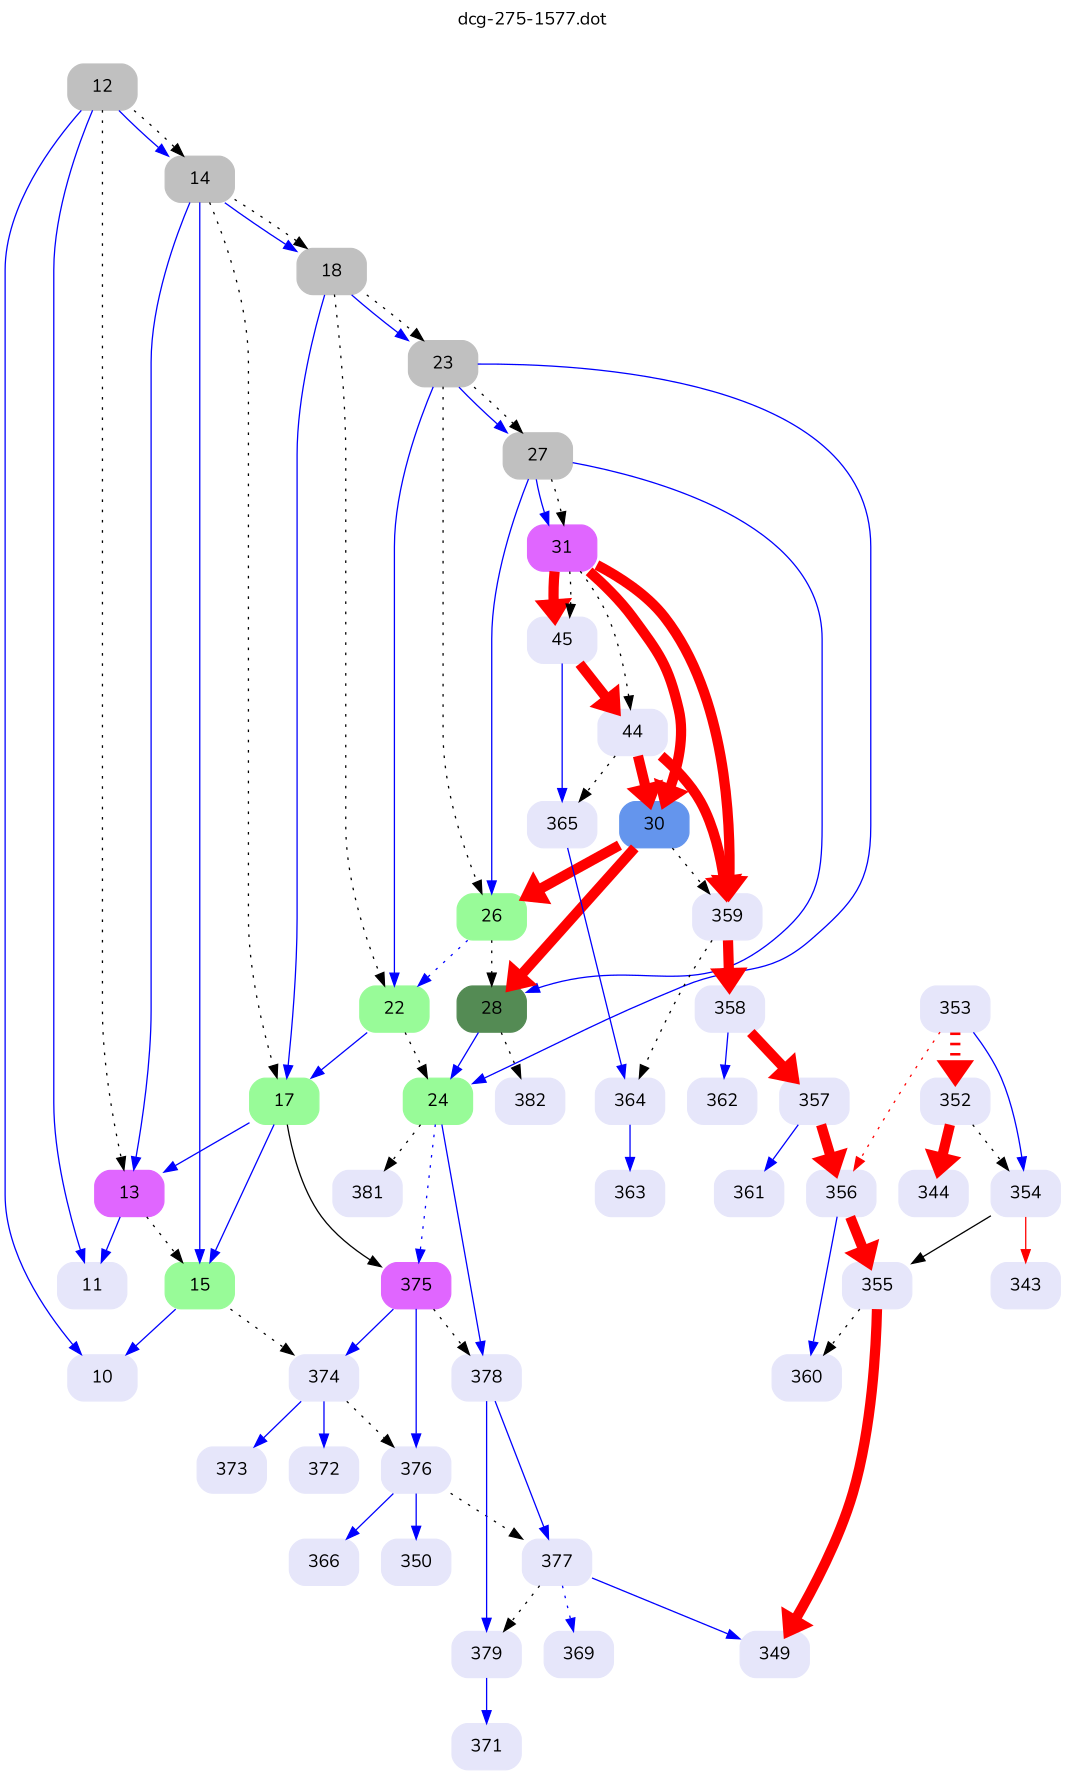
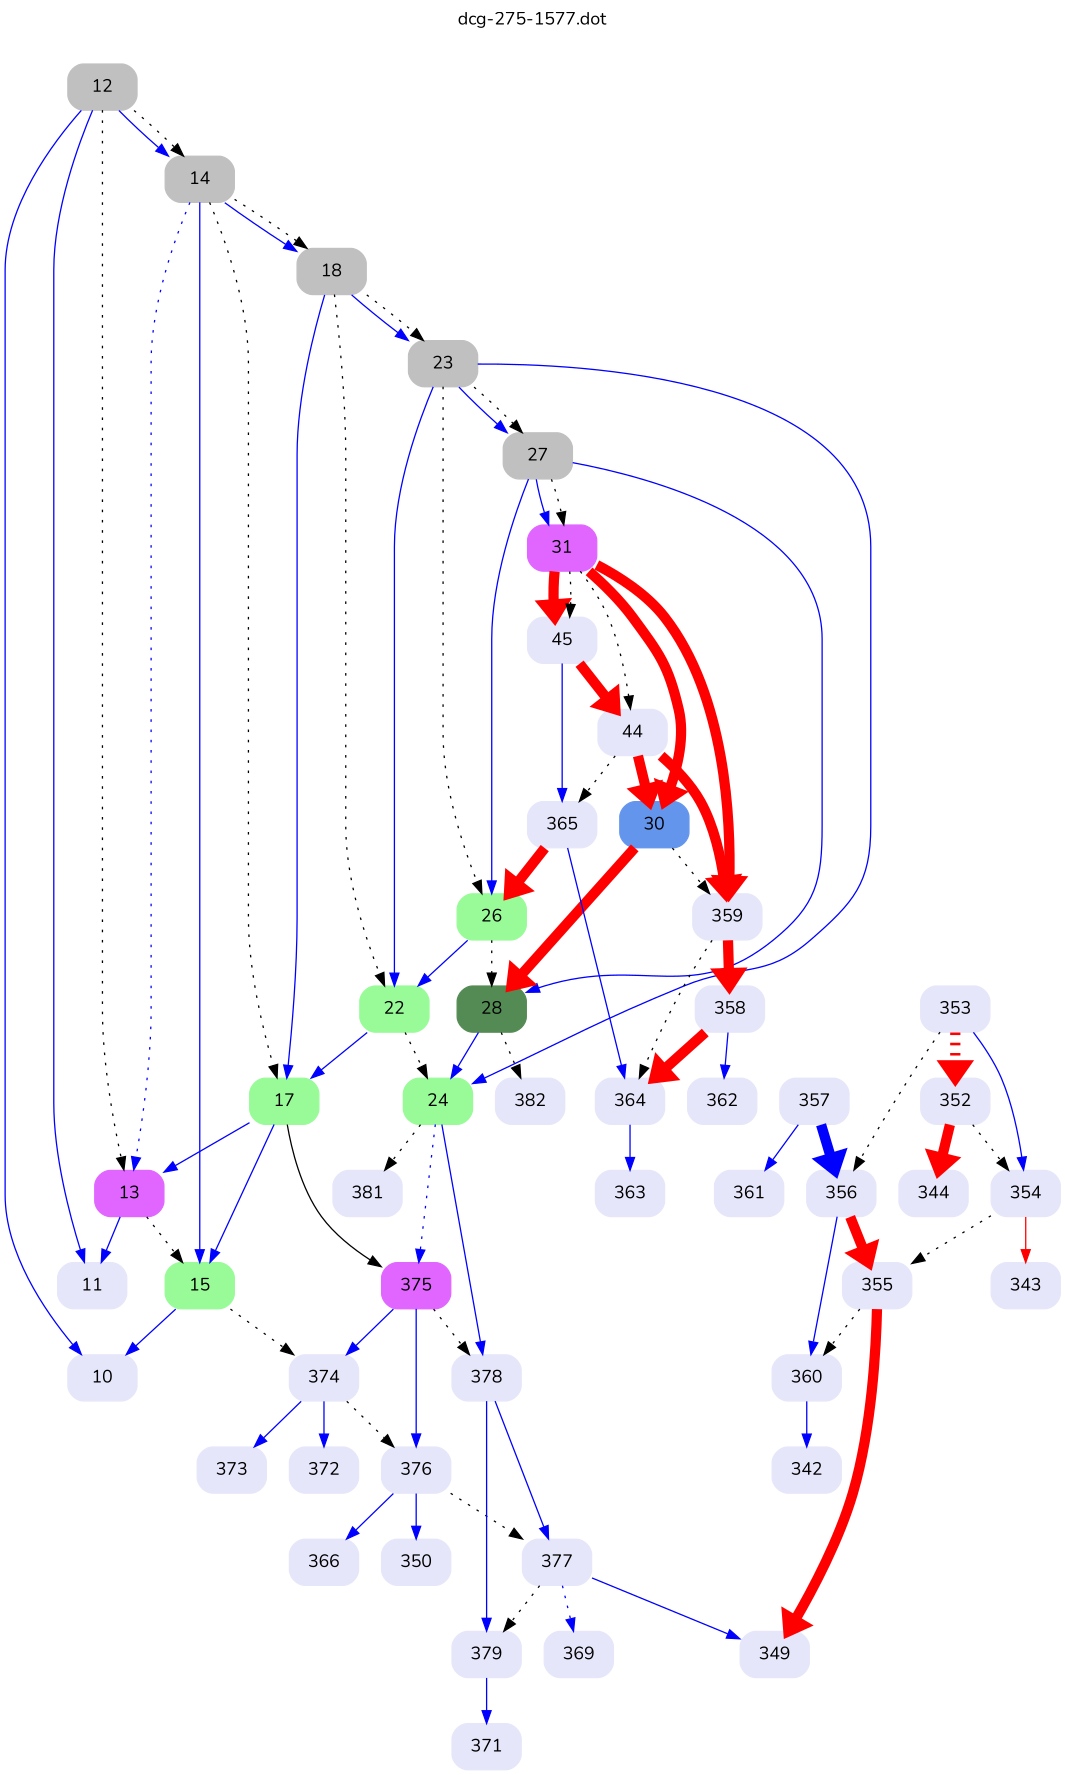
  digraph {
    fontname=Nunito
    label="dcg-275-1577.dot"
    labelloc=t
    node [color=lavender fontname=Nunito shape=box style="rounded,filled"]
    edge [color=blue fontname=Nunito penwidth=1]
    n1 [color=grey label=12]
    n2 [label=11]
    n3 [label=10]
    n4 [color=grey label=14]
    n5 [color=mediumorchid1 label=13]
    n6 [color=palegreen label=15]
    n7 [color=grey label=18]
    n8 [color=palegreen label=17]
    n9 [label=374]
    n10 [color=grey label=23]
    n11 [color=palegreen label=22]
    n12 [color=mediumorchid1 label=375]
    n13 [label=376]
    n14 [label=373]
    n15 [label=372]
    n16 [label=353]
    n17 [label=356]
    n18 [label=352]
    n19 [label=354]
    n20 [color=palegreen label=24]
    n21 [color=grey label=27]
    n22 [color=palegreen label=26]
    n23 [label=378]
    n24 [label=355]
    n25 [label=360]
    n26 [label=344]
    n27 [label=343]
    n28 [label=381]
    n29 [color=palegreen4 label=28]
    n30 [color=mediumorchid1 label=31]
    n31 [label=377]
    n32 [label=379]
    n33 [label=382]
    n34 [color=cornflowerblue label=30]
    n35 [label=359]
    n36 [label=45]
    n37 [label=44]
    n38 [label=364]
    n39 [label=358]
    n40 [label=365]
    n41 [label=363]
    n42 [label=357]
    n43 [label=362]
    n44 [label=361]
    n45 [label=349]
+   n46 [label=342]
    n47 [label=350]
    n48 [label=366]
    n49 [label=369]
    n50 [label=371]
    n1 -> n2
    n1 -> n3
    n1 -> n4
    n1 -> n4 [style=dotted color="" penwidth=""]
    n1 -> n5 [style=dotted color="" penwidth=""]
-   n4 -> n5
+   n4 -> n5 [style=dotted]
    n4 -> n6
    n4 -> n7
    n4 -> n7 [style=dotted color="" penwidth=""]
    n4 -> n8 [style=dotted color="" penwidth=""]
    n5 -> n2
    n5 -> n6 [style=dotted color="" penwidth=""]
    n6 -> n3
    n6 -> n9 [style=dotted color="" penwidth=""]
    n7 -> n8
    n7 -> n10
    n7 -> n10 [style=dotted color="" penwidth=""]
    n7 -> n11 [style=dotted color="" penwidth=""]
    n8 -> n5
    n8 -> n6
    n8 -> n12 [style=solid color="" penwidth=""]
    n9 -> n13 [style=dotted color="" penwidth=""]
    n9 -> n14
    n9 -> n15
    n10 -> n11
    n10 -> n20
    n10 -> n21
    n10 -> n21 [style=dotted color="" penwidth=""]
    n10 -> n22 [style=dotted color="" penwidth=""]
    n11 -> n8
    n11 -> n20 [style=dotted color="" penwidth=""]
    n12 -> n9
    n12 -> n13
    n12 -> n23 [style=dotted color="" penwidth=""]
    n13 -> n31 [style=dotted color="" penwidth=""]
    n13 -> n47
    n13 -> n48
-   n16 -> n17 [style=dotted color=red penwidth=""]
+   n16 -> n17 [style=dotted color="" penwidth=""]
    n16 -> n18 [color=red penwidth=8 style=dotted]
    n16 -> n19
    n17 -> n24 [color=red penwidth=8]
    n17 -> n25
    n18 -> n19 [style=dotted color="" penwidth=""]
    n18 -> n26 [color=red penwidth=8]
-   n19 -> n24 [style=solid color="" penwidth=""]
+   n19 -> n24 [style=dotted color="" penwidth=""]
    n19 -> n27 [color=red]
    n20 -> n12 [style=dotted]
    n20 -> n23
    n20 -> n28 [style=dotted color="" penwidth=""]
    n21 -> n22
    n21 -> n29
    n21 -> n30
    n21 -> n30 [style=dotted color="" penwidth=""]
-   n22 -> n11 [style=dotted]
+   n22 -> n11
    n22 -> n29 [style=dotted color="" penwidth=""]
    n23 -> n31
    n23 -> n32
    n24 -> n25 [style=dotted color="" penwidth=""]
    n24 -> n45 [color=red penwidth=8]
+   n25 -> n46
    n29 -> n20
    n29 -> n33 [style=dotted color="" penwidth=""]
    n30 -> n34 [color=red penwidth=8]
    n30 -> n35 [color=red penwidth=8]
    n30 -> n36 [color=red penwidth=8]
    n30 -> n36 [style=dotted color="" penwidth=""]
    n30 -> n37 [style=dotted color="" penwidth=""]
    n31 -> n32 [style=dotted color="" penwidth=""]
    n31 -> n45
    n31 -> n49 [style=dotted]
    n32 -> n50
-   n34 -> n22 [color=red penwidth=8]
+   n40 -> n22 [color=red penwidth=8]
    n34 -> n29 [color=red penwidth=8]
    n34 -> n35 [style=dotted color="" penwidth=""]
    n35 -> n38 [style=dotted color="" penwidth=""]
    n35 -> n39 [color=red penwidth=8]
    n36 -> n37 [color=red penwidth=8]
    n36 -> n40
    n37 -> n34 [color=red penwidth=8]
    n37 -> n35 [color=red penwidth=8]
    n37 -> n40 [style=dotted color="" penwidth=""]
    n38 -> n41
-   n39 -> n42 [color=red penwidth=8]
+   n39 -> n38 [color=red penwidth=8]
    n39 -> n43
    n40 -> n38
-   n42 -> n17 [color=red penwidth=8]
+   n42 -> n17 [penwidth=8]
    n42 -> n44
  }
